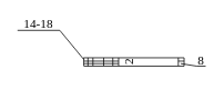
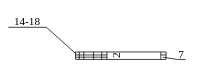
  <mxCell id="0" />
  <mxCell id="1" parent="0" />
  <mxCell id="2" value="" style="endArrow=none;html=1;" parent="1" edge="1"><mxGeometry width="50" height="50" relative="1" as="geometry"><mxPoint x="221" y="79" as="sourcePoint" /><mxPoint x="100" y="79" as="targetPoint" /></mxGeometry></mxCell>
  <mxCell id="3" value="" style="endArrow=none;html=1;fontSize=15;" edge="1" parent="1"><mxGeometry width="50" height="50" relative="1" as="geometry"><mxPoint x="100" y="78.75" as="sourcePoint" /><mxPoint x="100" y="68.75" as="targetPoint" /></mxGeometry></mxCell>
  <mxCell id="4" value="" style="endArrow=none;html=1;fontSize=15;" edge="1" parent="1"><mxGeometry width="50" height="50" relative="1" as="geometry"><mxPoint x="221" y="79" as="sourcePoint" /><mxPoint x="221" y="69" as="targetPoint" /></mxGeometry></mxCell>
- <mxCell id="5" value="&lt;font face=&quot;Verdana&quot; style=&quot;font-size: 15px&quot;&gt;8&lt;/font&gt;" style="text;html=1;strokeColor=none;fillColor=none;align=center;verticalAlign=middle;whiteSpace=wrap;rounded=0;fontSize=15;" vertex="1" parent="1"><mxGeometry x="236" y="63" width="11" height="16" as="geometry" /></mxCell>
+ <mxCell id="5" value="&lt;font face=&quot;Verdana&quot; style=&quot;font-size: 15px&quot;&gt;7&lt;/font&gt;" style="text;html=1;strokeColor=none;fillColor=none;align=center;verticalAlign=middle;whiteSpace=wrap;rounded=0;fontSize=15;" vertex="1" parent="1"><mxGeometry x="236" y="63" width="11" height="16" as="geometry" /></mxCell>
  <mxCell id="6" value="" style="endArrow=none;html=1;fontSize=15;" edge="1" parent="1"><mxGeometry width="50" height="50" relative="1" as="geometry"><mxPoint x="105" y="79" as="sourcePoint" /><mxPoint x="105" y="69" as="targetPoint" /></mxGeometry></mxCell>
  <mxCell id="7" value="" style="endArrow=none;html=1;fontSize=15;" edge="1" parent="1"><mxGeometry width="50" height="50" relative="1" as="geometry"><mxPoint x="111" y="78.67" as="sourcePoint" /><mxPoint x="111" y="69" as="targetPoint" /></mxGeometry></mxCell>
  <mxCell id="8" value="" style="endArrow=none;html=1;fontSize=15;" edge="1" parent="1"><mxGeometry width="50" height="50" relative="1" as="geometry"><mxPoint x="124" y="78.67" as="sourcePoint" /><mxPoint x="124" y="69" as="targetPoint" /></mxGeometry></mxCell>
  <mxCell id="9" value="" style="endArrow=none;html=1;fontSize=15;" edge="1" parent="1"><mxGeometry width="50" height="50" relative="1" as="geometry"><mxPoint x="135" y="78.67" as="sourcePoint" /><mxPoint x="135" y="69" as="targetPoint" /></mxGeometry></mxCell>
  <mxCell id="10" value="" style="endArrow=none;html=1;fontSize=15;" edge="1" parent="1"><mxGeometry width="50" height="50" relative="1" as="geometry"><mxPoint x="142" y="78.67" as="sourcePoint" /><mxPoint x="142" y="69" as="targetPoint" /></mxGeometry></mxCell>
  <mxCell id="11" value="" style="endArrow=none;html=1;fontSize=15;" edge="1" parent="1"><mxGeometry width="50" height="50" relative="1" as="geometry"><mxPoint x="214" y="73" as="sourcePoint" /><mxPoint x="221" y="73" as="targetPoint" /></mxGeometry></mxCell>
  <mxCell id="12" value="" style="endArrow=none;html=1;fontSize=15;" edge="1" parent="1"><mxGeometry width="50" height="50" relative="1" as="geometry"><mxPoint x="100" y="69" as="sourcePoint" /><mxPoint x="221" y="69" as="targetPoint" /></mxGeometry></mxCell>
  <mxCell id="13" value="" style="endArrow=none;html=1;fontSize=15;" edge="1" parent="1"><mxGeometry width="50" height="50" relative="1" as="geometry"><mxPoint x="214" y="78.67" as="sourcePoint" /><mxPoint x="214" y="69" as="targetPoint" /></mxGeometry></mxCell>
  <mxCell id="14" value="" style="endArrow=none;html=1;fontSize=15;" edge="1" parent="1"><mxGeometry width="50" height="50" relative="1" as="geometry"><mxPoint x="100" y="73" as="sourcePoint" /><mxPoint x="142" y="73" as="targetPoint" /></mxGeometry></mxCell>
  <mxCell id="15" value="" style="endArrow=none;html=1;fontSize=15;" edge="1" parent="1"><mxGeometry width="50" height="50" relative="1" as="geometry"><mxPoint x="100" y="76" as="sourcePoint" /><mxPoint x="142" y="76" as="targetPoint" /></mxGeometry></mxCell>
  <mxCell id="16" value="&lt;font face=&quot;Verdana&quot; style=&quot;font-size: 15px;&quot;&gt;2&lt;/font&gt;" style="text;html=1;strokeColor=none;fillColor=none;align=center;verticalAlign=middle;whiteSpace=wrap;rounded=0;fontSize=15;rotation=-90;" vertex="1" parent="1"><mxGeometry x="150" y="63" width="8.38" height="21.5" as="geometry" /></mxCell>
  <mxCell id="17" value="" style="endArrow=none;html=1;fontSize=15;entryX=0;entryY=1;entryDx=0;entryDy=0;exitX=1;exitY=1;exitDx=0;exitDy=0;" edge="1" parent="1" source="5" target="5"><mxGeometry width="50" height="50" relative="1" as="geometry"><mxPoint x="84" y="85" as="sourcePoint" /><mxPoint x="134" y="35" as="targetPoint" /></mxGeometry></mxCell>
- <mxCell id="18" value="&lt;font face=&quot;Verdana&quot; style=&quot;font-size: 15px&quot;&gt;14-18&lt;/font&gt;" style="text;html=1;strokeColor=none;fillColor=none;align=center;verticalAlign=middle;whiteSpace=wrap;rounded=0;fontSize=15;" vertex="1" parent="1"><mxGeometry x="20" y="20" width="51" height="16" as="geometry" /></mxCell>
+ <mxCell id="18" value="&lt;font face=&quot;Verdana&quot; style=&quot;font-size: 15px&quot;&gt;14-18&lt;/font&gt;" style="text;html=1;strokeColor=none;fillColor=none;align=center;verticalAlign=middle;whiteSpace=wrap;rounded=0;fontSize=15;" vertex="1" parent="1"><mxGeometry x="10" y="20" width="51" height="16" as="geometry" /></mxCell>
  <mxCell id="19" value="" style="endArrow=none;html=1;fontSize=15;entryX=0;entryY=1;entryDx=0;entryDy=0;exitX=1;exitY=1;exitDx=0;exitDy=0;" edge="1" parent="1" source="18" target="18"><mxGeometry width="50" height="50" relative="1" as="geometry"><mxPoint x="-22" y="3" as="sourcePoint" /><mxPoint x="28" y="-47" as="targetPoint" /></mxGeometry></mxCell>
  <mxCell id="20" value="" style="endArrow=none;html=1;fontSize=15;entryX=1;entryY=1;entryDx=0;entryDy=0;" edge="1" parent="1" target="18"><mxGeometry width="50" height="50" relative="1" as="geometry"><mxPoint x="100" y="71" as="sourcePoint" /><mxPoint x="78" y="72" as="targetPoint" /></mxGeometry></mxCell>
  <mxCell id="21" value="" style="endArrow=none;html=1;fontSize=15;entryX=0;entryY=1;entryDx=0;entryDy=0;" edge="1" parent="1" target="5"><mxGeometry width="50" height="50" relative="1" as="geometry"><mxPoint x="217" y="76" as="sourcePoint" /><mxPoint x="209" y="12.81" as="targetPoint" /></mxGeometry></mxCell>
